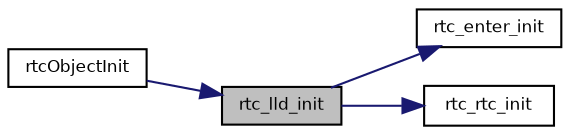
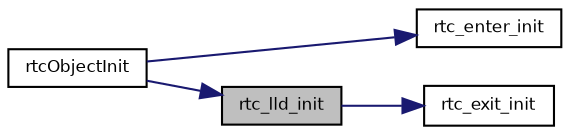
  digraph {
    rankdir=LR
    node [color=black fontname=Helvetica fontsize=8 shape=record]
    edge [color=midnightblue fontname=Helvetica fontsize=8 labelfontname=Helvetica labelfontsize=8 style=solid]
    n1 [fillcolor=grey75 fontcolor=black height=0.2 label=rtc_lld_init style=filled width=0.4]
    n2 [height=0.2 label=rtc_enter_init width=0.4]
-   n3 [height=0.2 label=rtc_rtc_init width=0.4]
+   n3 [height=0.2 label=rtc_exit_init width=0.4]
    n4 [height=0.2 label=rtcObjectInit width=0.4]
-   n1 -> n2
+   n4 -> n2
    n1 -> n3
    n4 -> n1
  }
